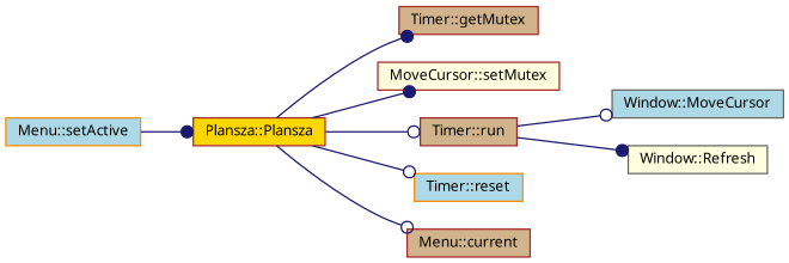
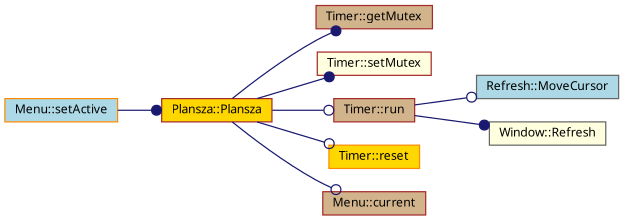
  digraph {
    fontname="Noto Sans"
    rankdir=LR
    node [color=brown fillcolor=tan fontname="Noto Sans" fontsize=10 shape=record style=filled]
    edge [arrowhead=dot color=midnightblue fontname="Noto Sans" fontsize=10 labelfontname=Helvetica labelfontsize=10 style=solid]
    n1 [fillcolor=gold fontcolor=black height=0.2 label="Plansza::Plansza" width=0.4]
    n2 [height=0.2 label="Timer::getMutex" width=0.4]
-   n3 [fillcolor=lightyellow height=0.2 label="MoveCursor::setMutex" width=0.4]
+   n3 [fillcolor=lightyellow height=0.2 label="Timer::setMutex" width=0.4]
    n4 [height=0.2 label="Timer::run" width=0.4]
-   n5 [color=darkorange fillcolor=lightblue height=0.2 label="Timer::reset" width=0.4]
+   n5 [color=darkorange fillcolor=gold height=0.2 label="Timer::reset" width=0.4]
    n6 [height=0.2 label="Menu::current" width=0.4]
-   n7 [color=gray40 fillcolor=lightblue height=0.2 label="Window::MoveCursor" width=0.4]
+   n7 [color=gray40 fillcolor=lightblue height=0.2 label="Refresh::MoveCursor" width=0.4]
    n8 [color=gray40 fillcolor=lightyellow height=0.2 label="Window::Refresh" width=0.4]
    n9 [color=darkorange fillcolor=lightblue height=0.2 label="Menu::setActive" width=0.4]
    n1 -> n2
    n1 -> n3
    n1 -> n4 [arrowhead=odot]
    n1 -> n5 [arrowhead=odot]
    n1 -> n6 [arrowhead=odot]
    n4 -> n7 [arrowhead=odot]
    n4 -> n8
    n9 -> n1
  }
